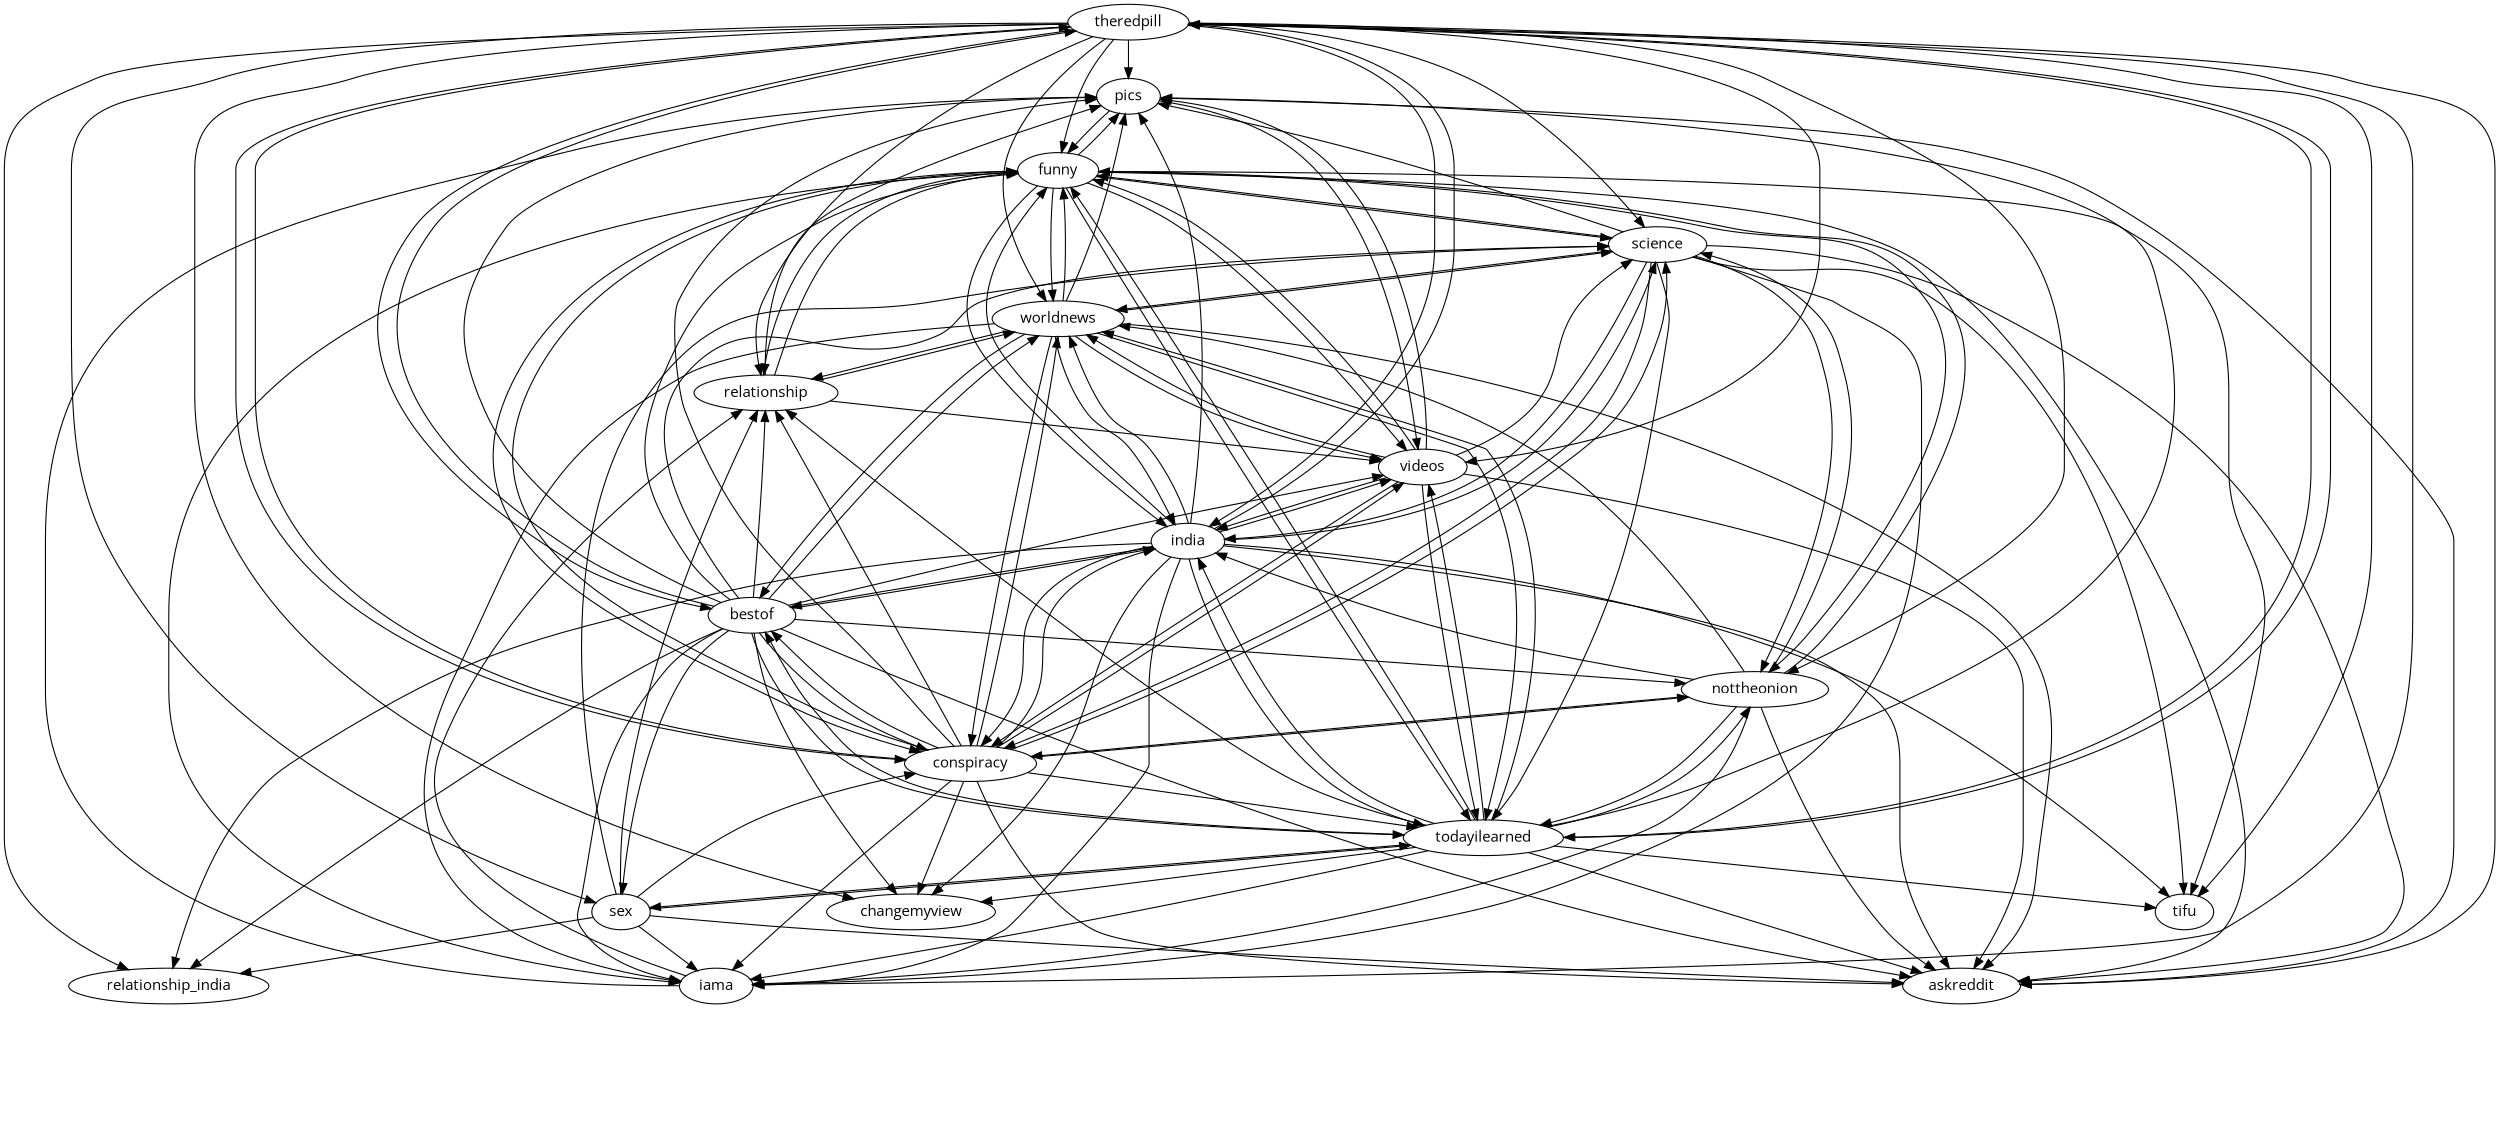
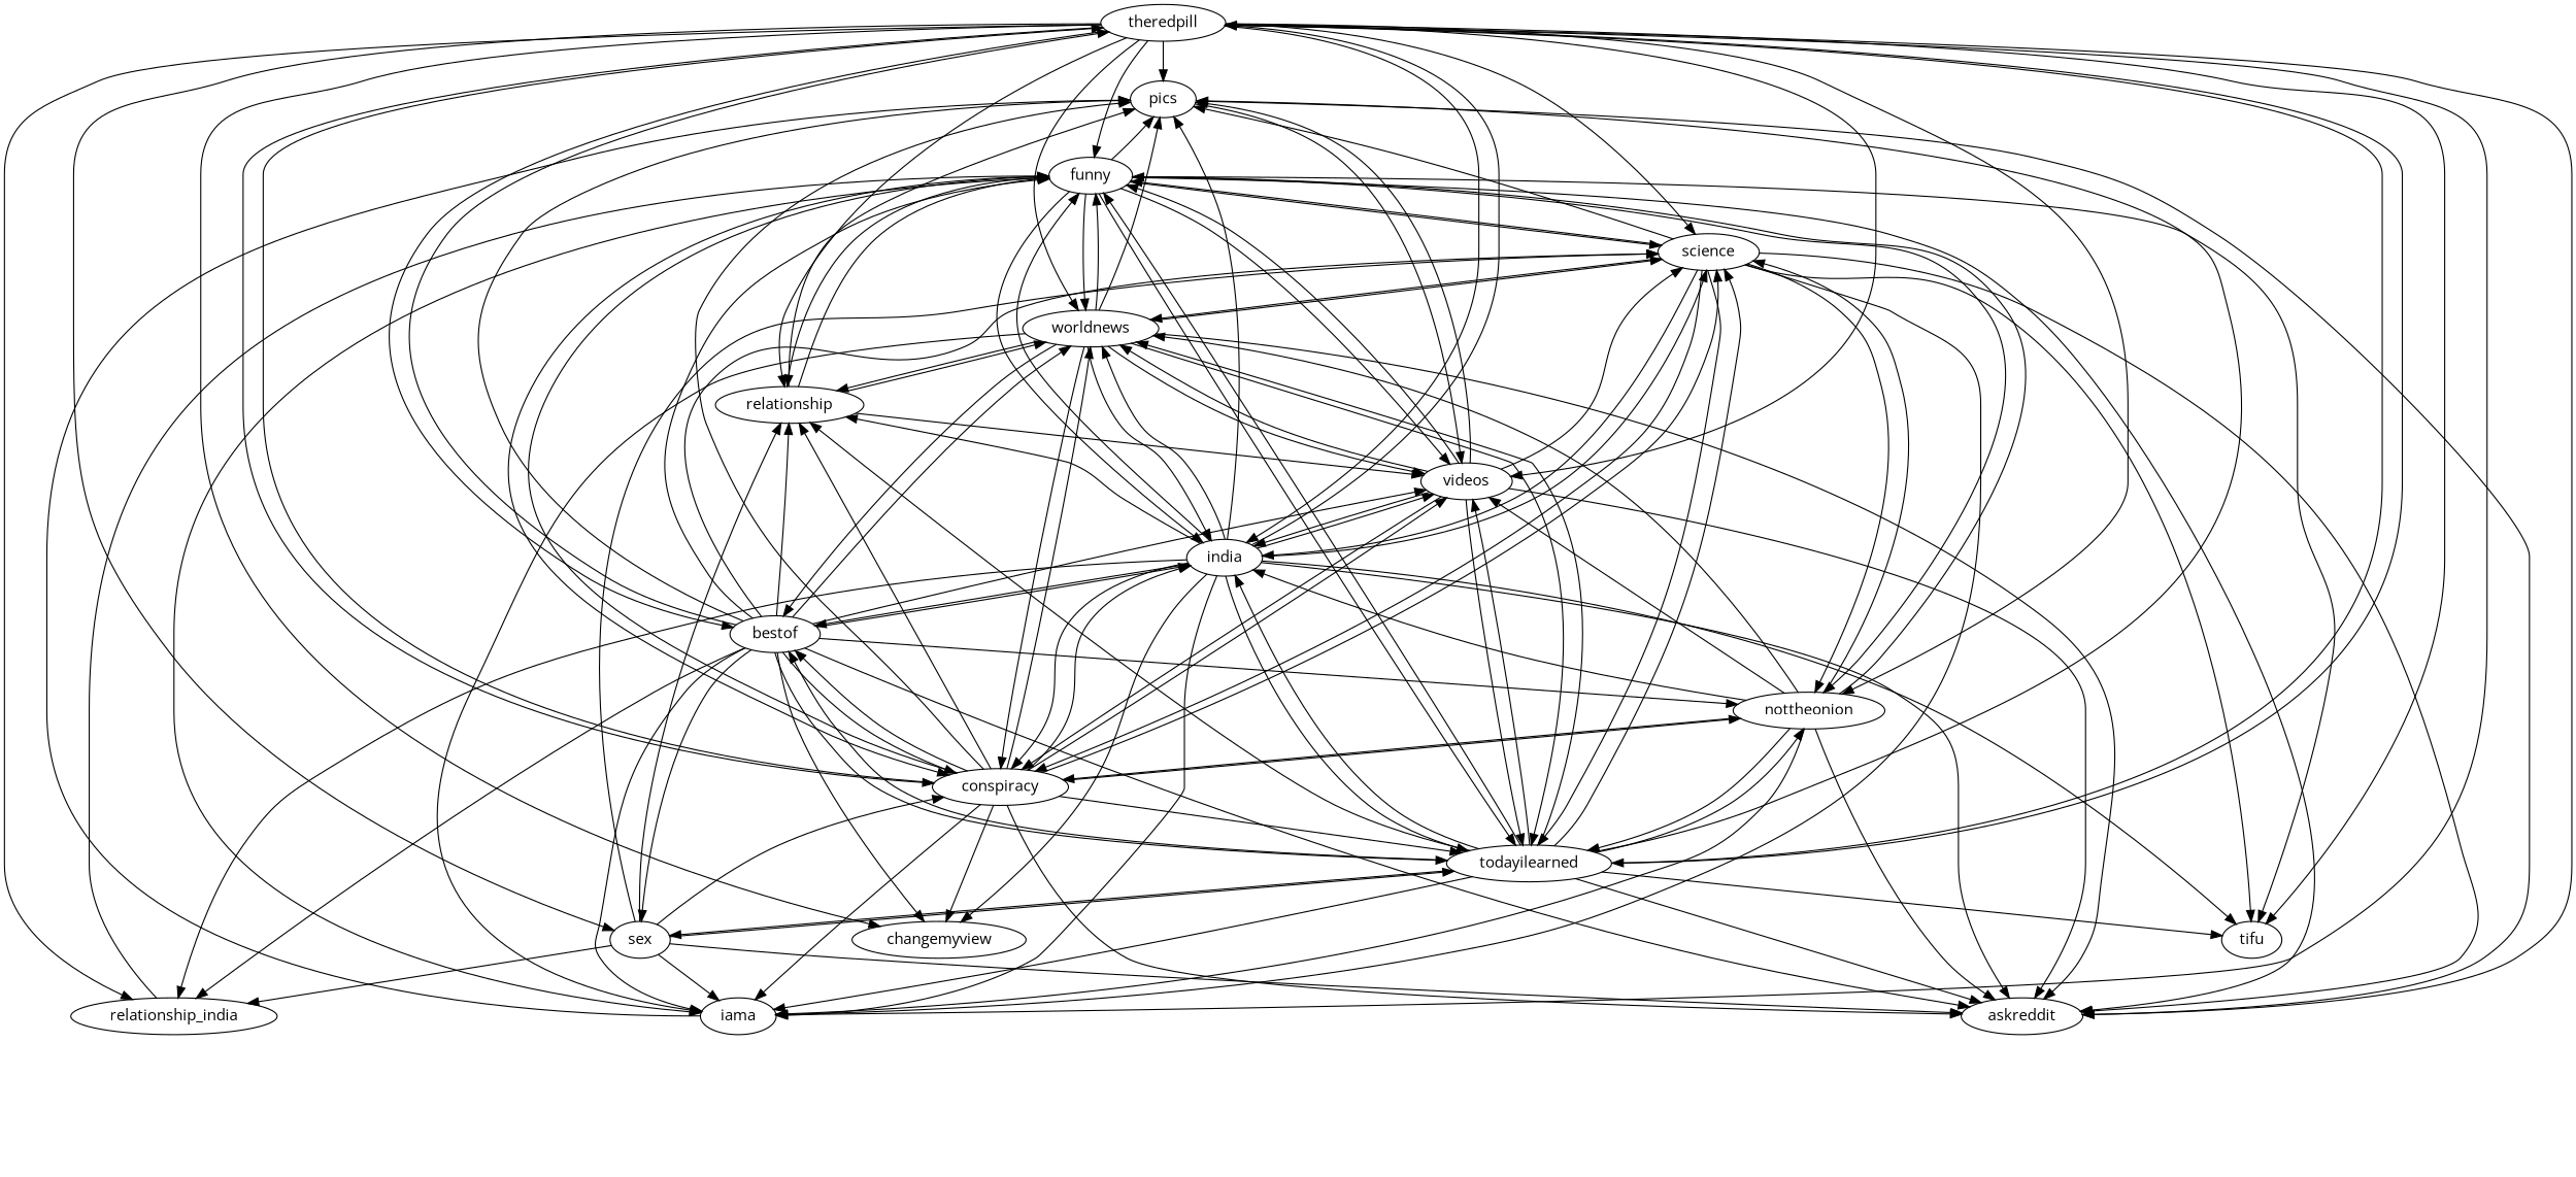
  digraph {
    fontname="Open Sans"
    fontsize=24
    label="\n \n"
    splines=true
    node [fontname="Open Sans" shape=ellipse]
    edge [fontname="Open Sans"]
    n1 [height=0.3 label=askreddit width=0.3]
    n2 [height=0.3 label=theredpill width=0.3]
    n3 [height=0.3 label=tifu width=0.3]
    n4 [height=0.3 label=pics width=0.3]
    n5 [height=0.3 label=bestof width=0.3]
    n6 [height=0.3 label=funny width=0.3]
    n7 [height=0.3 label=conspiracy width=0.3]
    n8 [height=0.3 label=changemyview width=0.3]
    n9 [height=0.3 label=todayilearned width=0.3]
    n10 [height=0.3 label=india width=0.3]
    n11 [height=0.3 label=iama width=0.3]
    n12 [height=0.3 label=videos width=0.3]
    n13 [height=0.3 label=sex width=0.3]
    n14 [height=0.3 label=relationship_india width=0.3]
    n15 [height=0.3 label=relationship width=0.3]
    n16 [height=0.3 label=nottheonion width=0.3]
    n17 [height=0.3 label=worldnews width=0.3]
    n18 [height=0.3 label=science width=0.3]
    n2 -> n1
    n2 -> n3
    n2 -> n4
    n2 -> n5
    n2 -> n6
    n2 -> n7
    n2 -> n8
    n2 -> n9
    n2 -> n10
    n2 -> n11
    n2 -> n12
    n2 -> n13
    n2 -> n14
    n2 -> n15
    n2 -> n16
    n2 -> n17
    n2 -> n18
    n4 -> n1
-   n4 -> n6
+   n14 -> n6
    n4 -> n12
    n5 -> n1
    n5 -> n2
    n5 -> n4
    n5 -> n6
    n5 -> n7
    n5 -> n8
    n5 -> n9
    n5 -> n10
    n5 -> n11
    n5 -> n12
    n5 -> n13
    n5 -> n14
    n5 -> n15
    n5 -> n16
    n5 -> n17
    n5 -> n18
    n6 -> n1
    n6 -> n3
    n6 -> n4
    n6 -> n7
    n6 -> n9
    n6 -> n10
    n6 -> n11
    n6 -> n12
    n6 -> n15
    n6 -> n16
    n6 -> n17
    n6 -> n18
    n7 -> n1
    n7 -> n2
    n7 -> n4
    n7 -> n5
    n7 -> n6
    n7 -> n8
    n7 -> n9
    n7 -> n10
    n7 -> n11
    n7 -> n12
    n7 -> n15
    n7 -> n16
    n7 -> n17
    n7 -> n18
    n9 -> n1
    n9 -> n2
    n9 -> n3
    n9 -> n4
    n9 -> n5
    n9 -> n6
    n9 -> n10
    n9 -> n11
    n9 -> n12
    n9 -> n13
    n9 -> n15
    n9 -> n16
    n9 -> n17
-   n9 -> n8
+   n9 -> n18
    n10 -> n1
    n10 -> n2
    n10 -> n3
    n10 -> n4
    n10 -> n5
    n10 -> n6
    n10 -> n7
    n10 -> n8
    n10 -> n9
    n10 -> n11
    n10 -> n12
    n10 -> n14
-   n11 -> n15
+   n10 -> n15
    n10 -> n17
    n10 -> n18
    n11 -> n4
    n12 -> n1
    n12 -> n4
    n12 -> n6
    n12 -> n7
    n12 -> n9
    n12 -> n10
    n12 -> n17
    n12 -> n18
    n13 -> n1
    n13 -> n7
    n13 -> n9
    n13 -> n11
    n13 -> n14
    n13 -> n15
    n13 -> n18
    n15 -> n4
    n15 -> n6
    n15 -> n12
    n15 -> n17
    n16 -> n1
    n16 -> n6
    n16 -> n7
    n16 -> n9
    n16 -> n10
    n16 -> n11
+   n16 -> n12
    n16 -> n17
    n16 -> n18
    n17 -> n1
    n17 -> n4
    n17 -> n5
    n17 -> n6
    n17 -> n7
    n17 -> n9
    n17 -> n10
    n17 -> n11
    n17 -> n12
    n17 -> n15
    n17 -> n18
    n18 -> n1
    n18 -> n3
    n18 -> n4
    n18 -> n6
    n18 -> n7
    n18 -> n9
    n18 -> n10
    n18 -> n11
    n18 -> n16
    n18 -> n17
  }
